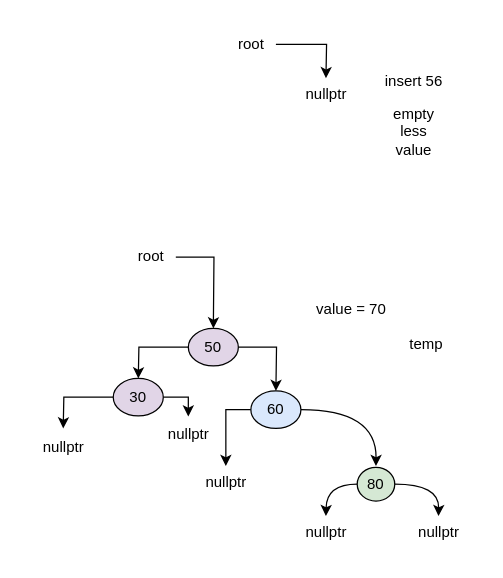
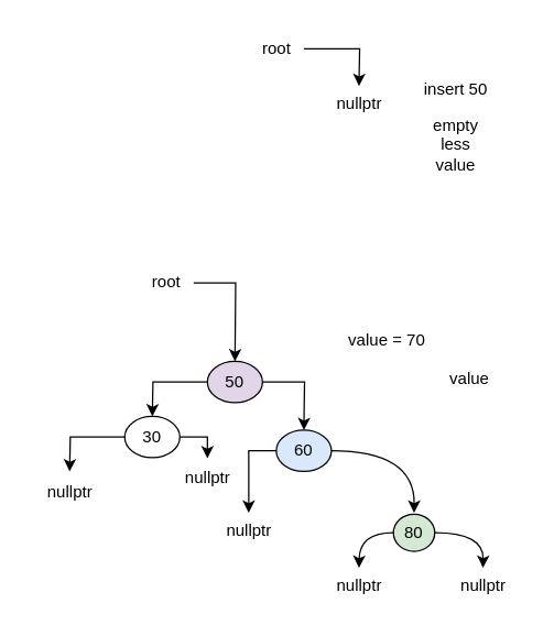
  <mxCell id="0" />
  <mxCell id="1" parent="0" />
  <mxCell id="2" value="" style="edgeStyle=orthogonalEdgeStyle;rounded=0;orthogonalLoop=1;jettySize=auto;html=1;" edge="1" parent="1" source="3"><mxGeometry relative="1" as="geometry"><mxPoint x="260" y="62" as="targetPoint" /></mxGeometry></mxCell>
  <mxCell id="3" value="root" style="text;html=1;align=center;verticalAlign=middle;resizable=0;points=[];autosize=1;strokeColor=none;fillColor=none;" vertex="1" parent="1"><mxGeometry x="180" y="20" width="40" height="30" as="geometry" /></mxCell>
  <mxCell id="4" value="nullptr" style="text;html=1;align=center;verticalAlign=middle;resizable=0;points=[];autosize=1;strokeColor=none;fillColor=none;" vertex="1" parent="1"><mxGeometry x="230" y="60" width="60" height="30" as="geometry" /></mxCell>
- <mxCell id="5" value="insert 56" style="text;html=1;align=center;verticalAlign=middle;resizable=0;points=[];autosize=1;strokeColor=none;fillColor=none;" vertex="1" parent="1"><mxGeometry x="295" y="50" width="70" height="30" as="geometry" /></mxCell>
+ <mxCell id="5" value="insert 50" style="text;html=1;align=center;verticalAlign=middle;resizable=0;points=[];autosize=1;strokeColor=none;fillColor=none;" vertex="1" parent="1"><mxGeometry x="295" y="50" width="70" height="30" as="geometry" /></mxCell>
  <mxCell id="6" value="empty&lt;br&gt;less&lt;br&gt;value" style="text;html=1;align=center;verticalAlign=middle;resizable=0;points=[];autosize=1;strokeColor=none;fillColor=none;" vertex="1" parent="1"><mxGeometry x="300" y="75" width="60" height="60" as="geometry" /></mxCell>
  <mxCell id="7" style="edgeStyle=orthogonalEdgeStyle;rounded=0;orthogonalLoop=1;jettySize=auto;html=1;" edge="1" parent="1" source="8"><mxGeometry relative="1" as="geometry"><mxPoint x="170" y="262" as="targetPoint" /></mxGeometry></mxCell>
  <mxCell id="8" value="root" style="text;html=1;align=center;verticalAlign=middle;resizable=0;points=[];autosize=1;strokeColor=none;fillColor=none;" vertex="1" parent="1"><mxGeometry x="100" y="190" width="40" height="30" as="geometry" /></mxCell>
  <mxCell id="9" style="edgeStyle=orthogonalEdgeStyle;rounded=0;orthogonalLoop=1;jettySize=auto;html=1;" edge="1" parent="1" source="11"><mxGeometry relative="1" as="geometry"><mxPoint x="220" y="312" as="targetPoint" /></mxGeometry></mxCell>
  <mxCell id="10" style="edgeStyle=orthogonalEdgeStyle;rounded=0;orthogonalLoop=1;jettySize=auto;html=1;" edge="1" parent="1" source="11"><mxGeometry relative="1" as="geometry"><mxPoint x="110" y="302" as="targetPoint" /></mxGeometry></mxCell>
  <mxCell id="11" value="50" style="ellipse;whiteSpace=wrap;html=1;fillColor=#e1d5e7;" vertex="1" parent="1"><mxGeometry x="150" y="262" width="40" height="30" as="geometry" /></mxCell>
  <mxCell id="12" style="edgeStyle=orthogonalEdgeStyle;rounded=0;orthogonalLoop=1;jettySize=auto;html=1;" edge="1" parent="1" source="14"><mxGeometry relative="1" as="geometry"><mxPoint x="150" y="332" as="targetPoint" /></mxGeometry></mxCell>
  <mxCell id="13" style="edgeStyle=orthogonalEdgeStyle;rounded=0;orthogonalLoop=1;jettySize=auto;html=1;" edge="1" parent="1" source="14"><mxGeometry relative="1" as="geometry"><mxPoint x="50" y="342" as="targetPoint" /></mxGeometry></mxCell>
- <mxCell id="14" value="30" style="ellipse;whiteSpace=wrap;html=1;fillColor=#e1d5e7;" vertex="1" parent="1"><mxGeometry x="90" y="302" width="40" height="30" as="geometry" /></mxCell>
+ <mxCell id="14" value="30" style="ellipse;whiteSpace=wrap;html=1;" vertex="1" parent="1"><mxGeometry x="90" y="302" width="40" height="30" as="geometry" /></mxCell>
  <mxCell id="15" style="edgeStyle=orthogonalEdgeStyle;rounded=0;orthogonalLoop=1;jettySize=auto;html=1;" edge="1" parent="1" source="17"><mxGeometry relative="1" as="geometry"><mxPoint x="180" y="372" as="targetPoint" /></mxGeometry></mxCell>
  <mxCell id="16" style="edgeStyle=orthogonalEdgeStyle;curved=1;rounded=0;orthogonalLoop=1;jettySize=auto;html=1;" edge="1" parent="1" source="17"><mxGeometry relative="1" as="geometry"><mxPoint x="300" y="372" as="targetPoint" /></mxGeometry></mxCell>
  <mxCell id="17" value="60" style="ellipse;whiteSpace=wrap;html=1;fillColor=#dae8fc;" vertex="1" parent="1"><mxGeometry x="200" y="312" width="40" height="30" as="geometry" /></mxCell>
  <mxCell id="18" value="value = 70" style="text;html=1;align=center;verticalAlign=middle;resizable=0;points=[];autosize=1;strokeColor=none;fillColor=none;" vertex="1" parent="1"><mxGeometry x="240" y="232" width="80" height="30" as="geometry" /></mxCell>
  <mxCell id="19" value="nullptr" style="text;html=1;align=center;verticalAlign=middle;resizable=0;points=[];autosize=1;strokeColor=none;fillColor=none;" vertex="1" parent="1"><mxGeometry x="150" y="370" width="60" height="30" as="geometry" /></mxCell>
  <mxCell id="20" value="nullptr" style="text;html=1;align=center;verticalAlign=middle;resizable=0;points=[];autosize=1;strokeColor=none;fillColor=none;" vertex="1" parent="1"><mxGeometry x="120" y="332" width="60" height="30" as="geometry" /></mxCell>
  <mxCell id="21" value="nullptr" style="text;html=1;align=center;verticalAlign=middle;resizable=0;points=[];autosize=1;strokeColor=none;fillColor=none;" vertex="1" parent="1"><mxGeometry x="20" y="342" width="60" height="30" as="geometry" /></mxCell>
- <mxCell id="22" value="temp" style="text;html=1;align=center;verticalAlign=middle;resizable=0;points=[];autosize=1;strokeColor=none;fillColor=none;" vertex="1" parent="1"><mxGeometry x="315" y="260" width="50" height="30" as="geometry" /></mxCell>
+ <mxCell id="22" value="value" style="text;html=1;align=center;verticalAlign=middle;resizable=0;points=[];autosize=1;strokeColor=none;fillColor=none;" vertex="1" parent="1"><mxGeometry x="315" y="260" width="50" height="30" as="geometry" /></mxCell>
  <mxCell id="23" style="edgeStyle=orthogonalEdgeStyle;curved=1;rounded=0;orthogonalLoop=1;jettySize=auto;html=1;" edge="1" parent="1" source="25"><mxGeometry relative="1" as="geometry"><mxPoint x="350" y="412" as="targetPoint" /></mxGeometry></mxCell>
  <mxCell id="24" style="edgeStyle=orthogonalEdgeStyle;curved=1;rounded=0;orthogonalLoop=1;jettySize=auto;html=1;" edge="1" parent="1" source="25"><mxGeometry relative="1" as="geometry"><mxPoint x="260" y="412" as="targetPoint" /></mxGeometry></mxCell>
  <mxCell id="25" value="80" style="ellipse;whiteSpace=wrap;html=1;fillColor=#d5e8d4;" vertex="1" parent="1"><mxGeometry x="285" y="373" width="30" height="27" as="geometry" /></mxCell>
  <mxCell id="26" value="nullptr" style="text;html=1;align=center;verticalAlign=middle;resizable=0;points=[];autosize=1;strokeColor=none;fillColor=none;" vertex="1" parent="1"><mxGeometry x="320" y="410" width="60" height="30" as="geometry" /></mxCell>
  <mxCell id="27" value="nullptr" style="text;html=1;align=center;verticalAlign=middle;resizable=0;points=[];autosize=1;strokeColor=none;fillColor=none;" vertex="1" parent="1"><mxGeometry x="230" y="410" width="60" height="30" as="geometry" /></mxCell>
